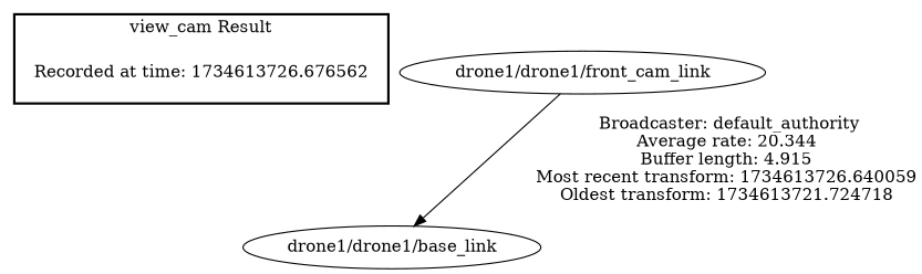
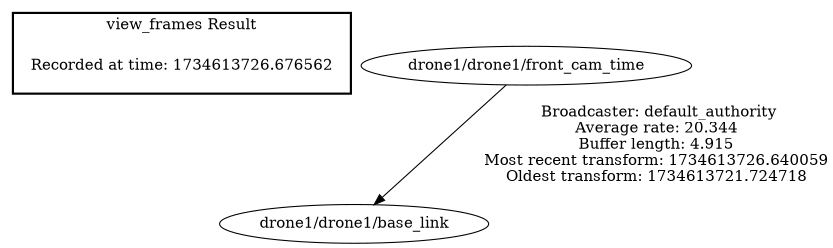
  digraph {
    "Recorded at time: 1734613726.676562" [shape=plaintext]
    "drone1/drone1/base_link"
-   "drone1/drone1/front_cam_link"
+   "drone1/drone1/front_cam_link" [label="drone1/drone1/front_cam_time"]
    subgraph cluster_1 {
      color=black
-     label="view_cam Result"
+     label="view_frames Result"
      style=bold
      "Recorded at time: 1734613726.676562"
    }
    "Recorded at time: 1734613726.676562" -> "drone1/drone1/base_link" [style=invis]
    "drone1/drone1/front_cam_link" -> "drone1/drone1/base_link" [label=" Broadcaster: default_authority\nAverage rate: 20.344\nBuffer length: 4.915\nMost recent transform: 1734613726.640059\nOldest transform: 1734613721.724718\n"]
  }
